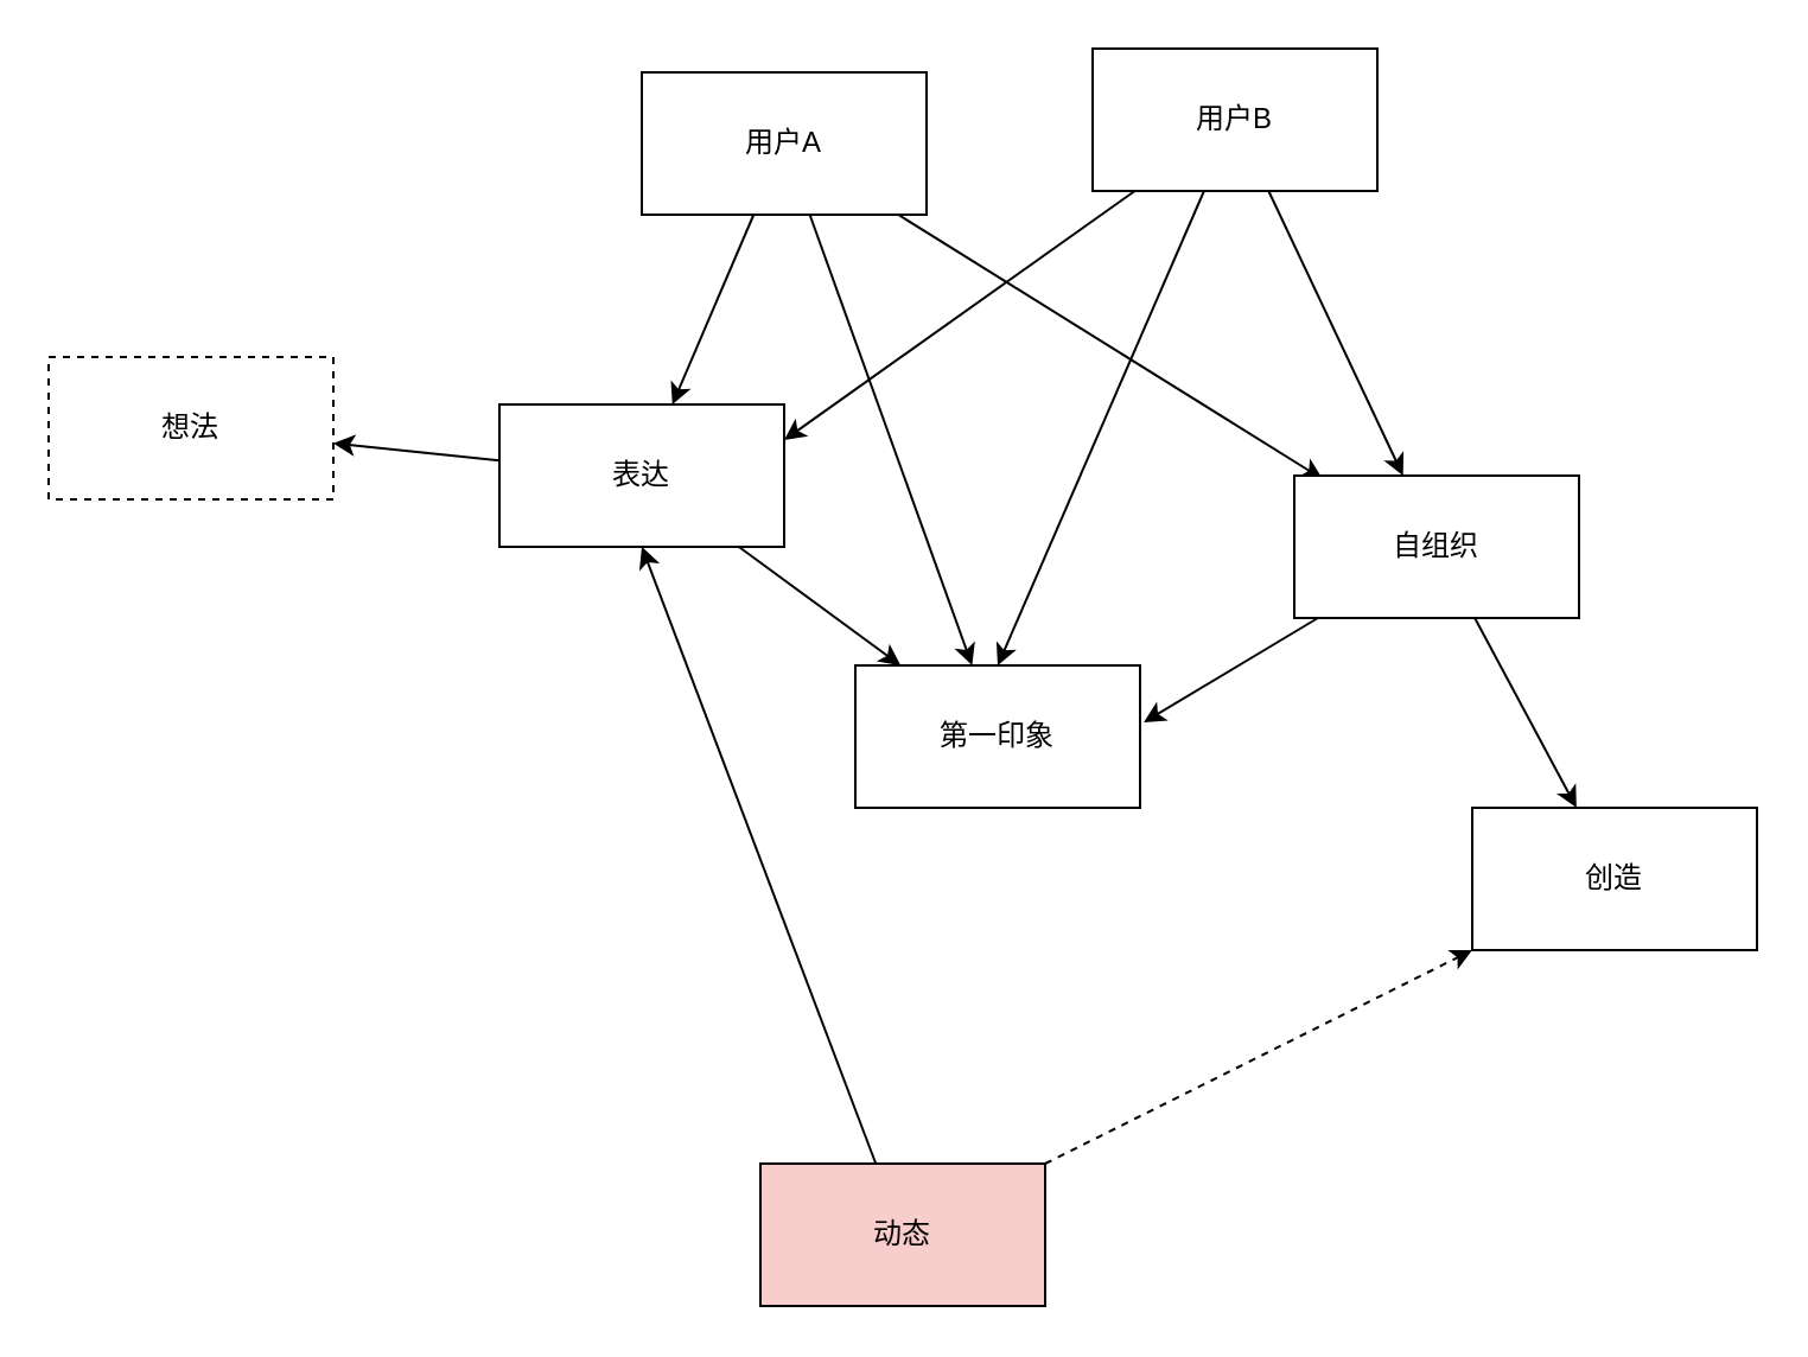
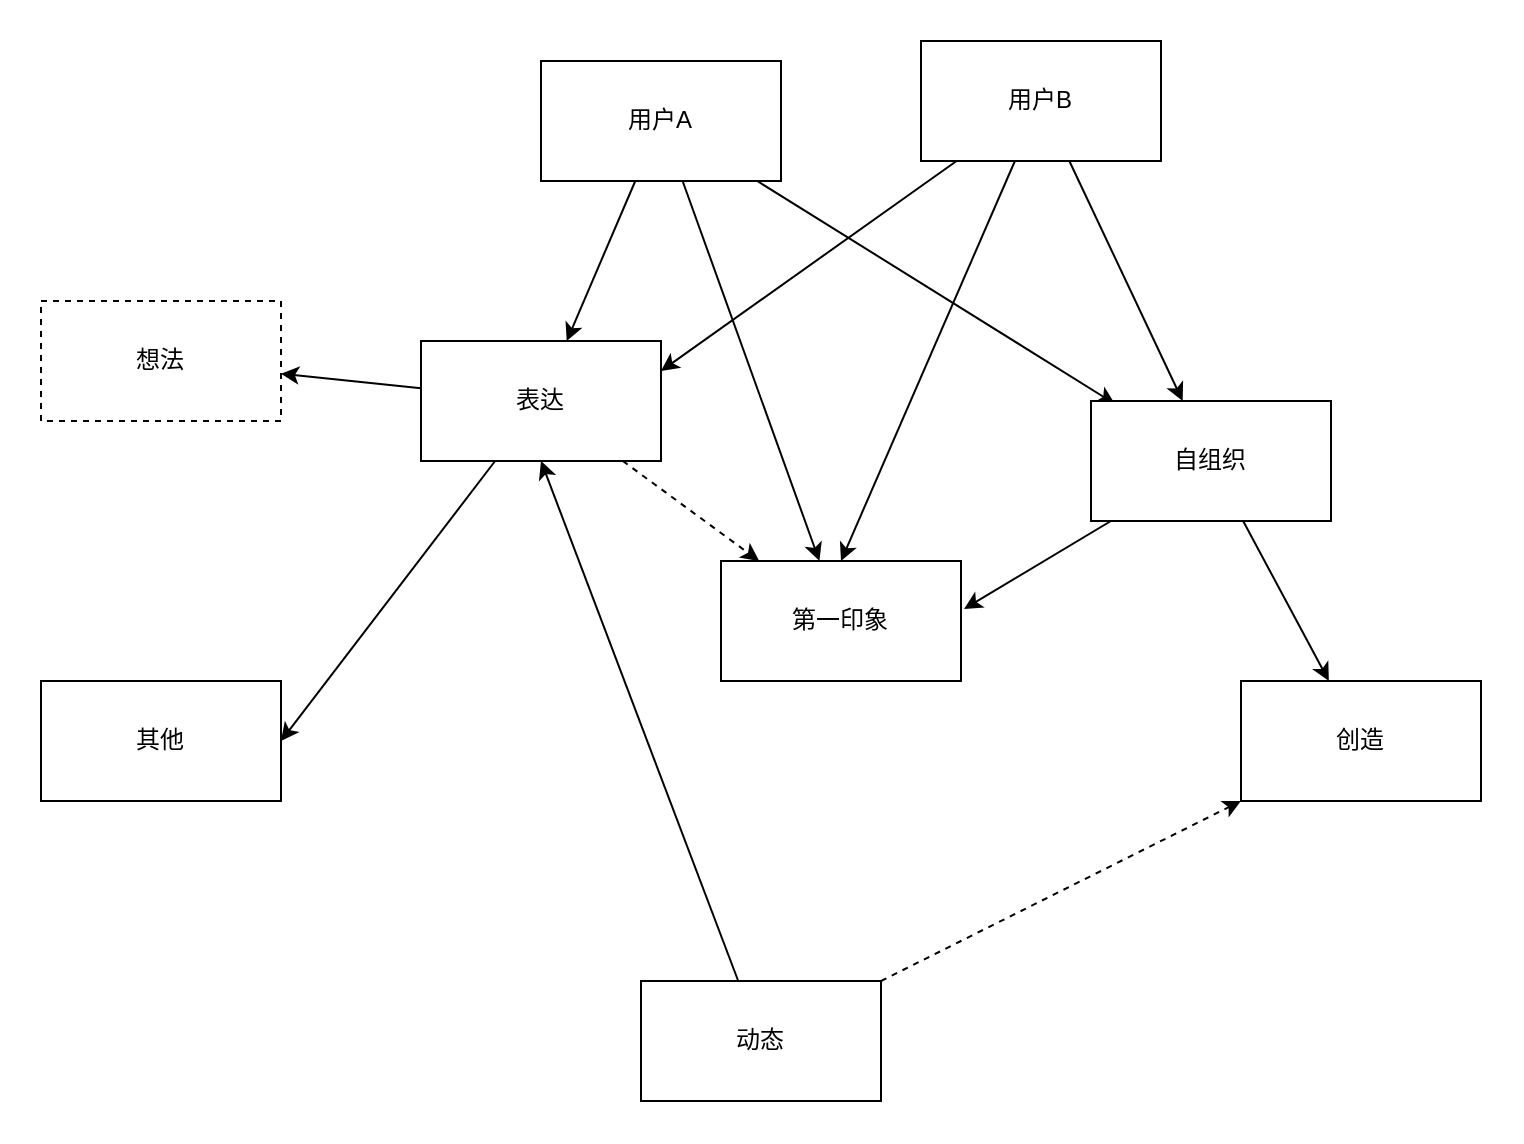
  <mxCell id="0" />
  <mxCell id="1" parent="0" />
  <mxCell id="2" value="第一印象" style="rounded=0;whiteSpace=wrap;html=1;" parent="1" vertex="1"><mxGeometry x="360" y="280" width="120" height="60" as="geometry" /></mxCell>
- <mxCell id="3" style="edgeStyle=none;html=1;" parent="1" source="6" target="2" edge="1"><mxGeometry relative="1" as="geometry" /></mxCell>
+ <mxCell id="3" style="edgeStyle=none;html=1;dashed=1;" parent="1" source="6" target="2" edge="1"><mxGeometry relative="1" as="geometry" /></mxCell>
  <mxCell id="4" style="edgeStyle=none;html=1;" parent="1" source="6" target="16" edge="1"><mxGeometry relative="1" as="geometry" /></mxCell>
+ <mxCell id="5" style="edgeStyle=none;html=1;entryX=1;entryY=0.5;entryDx=0;entryDy=0;" parent="1" source="6" target="17" edge="1"><mxGeometry relative="1" as="geometry" /></mxCell>
  <mxCell id="6" value="表达" style="rounded=0;whiteSpace=wrap;html=1;" parent="1" vertex="1"><mxGeometry x="210" y="170" width="120" height="60" as="geometry" /></mxCell>
  <mxCell id="7" value="创造" style="rounded=0;whiteSpace=wrap;html=1;" parent="1" vertex="1"><mxGeometry x="620" y="340" width="120" height="60" as="geometry" /></mxCell>
  <mxCell id="8" style="edgeStyle=none;html=1;" parent="1" source="11" target="6" edge="1"><mxGeometry relative="1" as="geometry" /></mxCell>
  <mxCell id="9" style="edgeStyle=none;html=1;" parent="1" source="11" target="2" edge="1"><mxGeometry relative="1" as="geometry" /></mxCell>
  <mxCell id="10" style="edgeStyle=none;html=1;entryX=0.1;entryY=0.025;entryDx=0;entryDy=0;entryPerimeter=0;" parent="1" source="11" target="20" edge="1"><mxGeometry relative="1" as="geometry" /></mxCell>
  <mxCell id="11" value="用户A" style="rounded=0;whiteSpace=wrap;html=1;" parent="1" vertex="1"><mxGeometry x="270" y="30" width="120" height="60" as="geometry" /></mxCell>
  <mxCell id="12" style="edgeStyle=none;html=1;entryX=0.5;entryY=0;entryDx=0;entryDy=0;" parent="1" source="15" target="2" edge="1"><mxGeometry relative="1" as="geometry" /></mxCell>
  <mxCell id="13" style="edgeStyle=none;html=1;entryX=1;entryY=0.25;entryDx=0;entryDy=0;" parent="1" source="15" target="6" edge="1"><mxGeometry relative="1" as="geometry" /></mxCell>
  <mxCell id="14" style="edgeStyle=none;html=1;" parent="1" source="15" target="20" edge="1"><mxGeometry relative="1" as="geometry" /></mxCell>
  <mxCell id="15" value="用户B" style="rounded=0;whiteSpace=wrap;html=1;" parent="1" vertex="1"><mxGeometry x="460" y="20" width="120" height="60" as="geometry" /></mxCell>
  <mxCell id="16" value="想法" style="rounded=0;whiteSpace=wrap;html=1;dashed=1;" parent="1" vertex="1"><mxGeometry x="20" y="150" width="120" height="60" as="geometry" /></mxCell>
+ <mxCell id="17" value="其他" style="rounded=0;whiteSpace=wrap;html=1;" parent="1" vertex="1"><mxGeometry x="20" y="340" width="120" height="60" as="geometry" /></mxCell>
  <mxCell id="18" style="edgeStyle=none;html=1;" parent="1" source="20" target="7" edge="1"><mxGeometry relative="1" as="geometry" /></mxCell>
  <mxCell id="19" style="edgeStyle=none;html=1;entryX=1.013;entryY=0.4;entryDx=0;entryDy=0;entryPerimeter=0;" parent="1" source="20" target="2" edge="1"><mxGeometry relative="1" as="geometry"><mxPoint x="490" y="300" as="targetPoint" /></mxGeometry></mxCell>
  <mxCell id="20" value="自组织" style="rounded=0;whiteSpace=wrap;html=1;" parent="1" vertex="1"><mxGeometry x="545" y="200" width="120" height="60" as="geometry" /></mxCell>
  <mxCell id="21" style="edgeStyle=none;html=1;entryX=0.5;entryY=1;entryDx=0;entryDy=0;" edge="1" parent="1" source="23" target="6"><mxGeometry relative="1" as="geometry" /></mxCell>
  <mxCell id="22" style="edgeStyle=none;html=1;dashed=1;" edge="1" parent="1" source="23" target="7"><mxGeometry relative="1" as="geometry" /></mxCell>
- <mxCell id="23" value="动态" style="rounded=0;whiteSpace=wrap;html=1;fillColor=#f8cecc;" vertex="1" parent="1"><mxGeometry x="320" y="490" width="120" height="60" as="geometry" /></mxCell>
+ <mxCell id="23" value="动态" style="rounded=0;whiteSpace=wrap;html=1;" vertex="1" parent="1"><mxGeometry x="320" y="490" width="120" height="60" as="geometry" /></mxCell>
